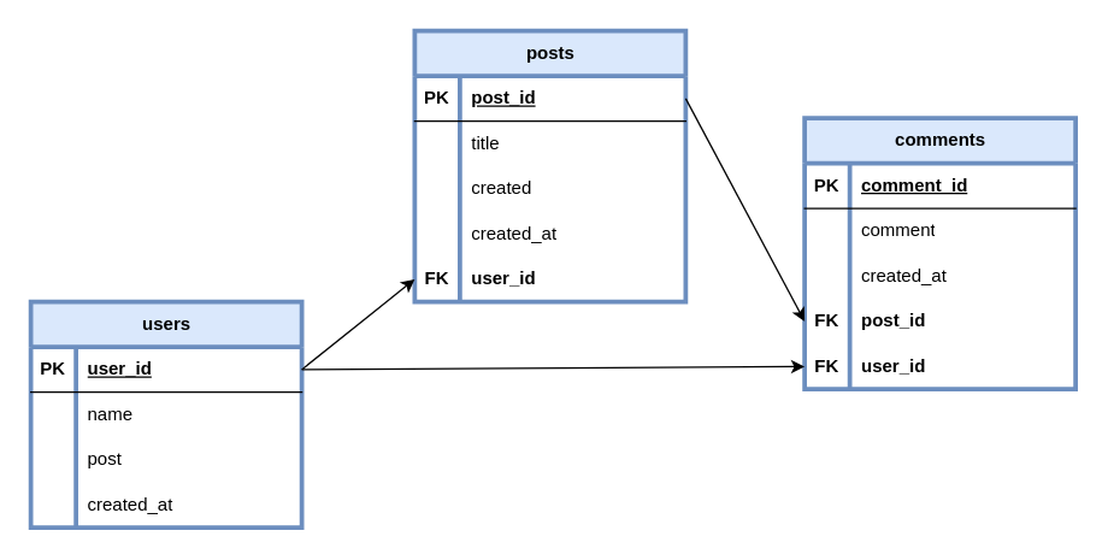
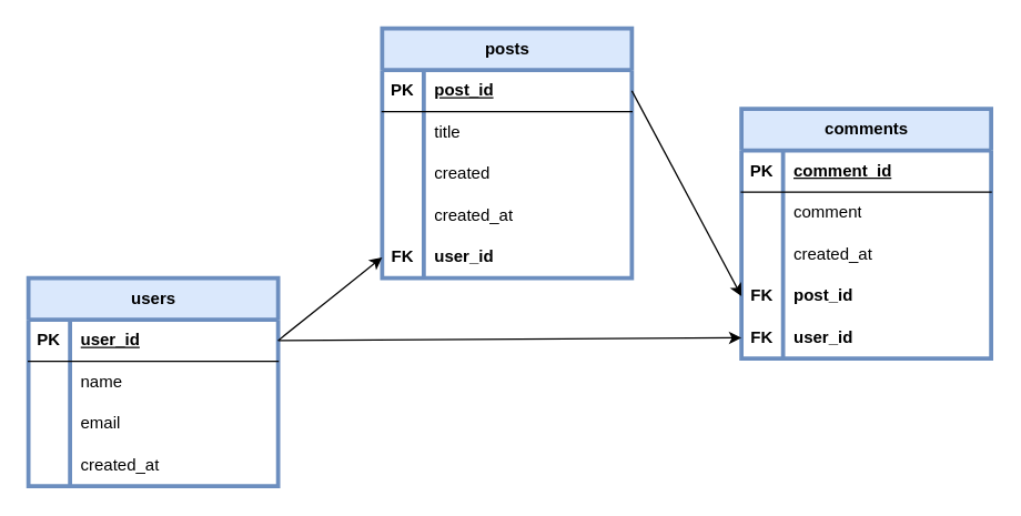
  <mxCell id="0" />
  <mxCell id="1" parent="0" />
  <mxCell id="2" value="posts" style="shape=table;startSize=30;container=1;collapsible=1;childLayout=tableLayout;fixedRows=1;rowLines=0;fontStyle=1;align=center;resizeLast=1;html=1;fillColor=#dae8fc;strokeColor=#6c8ebf;strokeWidth=3;" parent="1" vertex="1"><mxGeometry x="275" y="20" width="180" height="180" as="geometry" /></mxCell>
  <mxCell id="3" value="" style="shape=tableRow;horizontal=0;startSize=0;swimlaneHead=0;swimlaneBody=0;fillColor=none;collapsible=0;dropTarget=0;points=[[0,0.5],[1,0.5]];portConstraint=eastwest;top=0;left=0;right=0;bottom=1;" parent="2" vertex="1"><mxGeometry y="30" width="180" height="30" as="geometry" /></mxCell>
  <mxCell id="4" value="PK" style="shape=partialRectangle;connectable=0;fillColor=none;top=0;left=0;bottom=0;right=0;fontStyle=1;overflow=hidden;whiteSpace=wrap;html=1;" parent="3" vertex="1"><mxGeometry width="30" height="30" as="geometry"><mxRectangle width="30" height="30" as="alternateBounds" /></mxGeometry></mxCell>
  <mxCell id="5" value="post_id" style="shape=partialRectangle;connectable=0;fillColor=none;top=0;left=0;bottom=0;right=0;align=left;spacingLeft=6;fontStyle=5;overflow=hidden;whiteSpace=wrap;html=1;" parent="3" vertex="1"><mxGeometry x="30" width="150" height="30" as="geometry"><mxRectangle width="150" height="30" as="alternateBounds" /></mxGeometry></mxCell>
  <mxCell id="6" value="" style="shape=tableRow;horizontal=0;startSize=0;swimlaneHead=0;swimlaneBody=0;fillColor=none;collapsible=0;dropTarget=0;points=[[0,0.5],[1,0.5]];portConstraint=eastwest;top=0;left=0;right=0;bottom=0;" parent="2" vertex="1"><mxGeometry y="60" width="180" height="30" as="geometry" /></mxCell>
  <mxCell id="7" value="" style="shape=partialRectangle;connectable=0;fillColor=none;top=0;left=0;bottom=0;right=0;editable=1;overflow=hidden;whiteSpace=wrap;html=1;" parent="6" vertex="1"><mxGeometry width="30" height="30" as="geometry"><mxRectangle width="30" height="30" as="alternateBounds" /></mxGeometry></mxCell>
  <mxCell id="8" value="title" style="shape=partialRectangle;connectable=0;fillColor=none;top=0;left=0;bottom=0;right=0;align=left;spacingLeft=6;overflow=hidden;whiteSpace=wrap;html=1;" parent="6" vertex="1"><mxGeometry x="30" width="150" height="30" as="geometry"><mxRectangle width="150" height="30" as="alternateBounds" /></mxGeometry></mxCell>
  <mxCell id="9" value="" style="shape=tableRow;horizontal=0;startSize=0;swimlaneHead=0;swimlaneBody=0;fillColor=none;collapsible=0;dropTarget=0;points=[[0,0.5],[1,0.5]];portConstraint=eastwest;top=0;left=0;right=0;bottom=0;" parent="2" vertex="1"><mxGeometry y="90" width="180" height="30" as="geometry" /></mxCell>
  <mxCell id="10" value="" style="shape=partialRectangle;connectable=0;fillColor=none;top=0;left=0;bottom=0;right=0;editable=1;overflow=hidden;whiteSpace=wrap;html=1;" parent="9" vertex="1"><mxGeometry width="30" height="30" as="geometry"><mxRectangle width="30" height="30" as="alternateBounds" /></mxGeometry></mxCell>
  <mxCell id="11" value="created" style="shape=partialRectangle;connectable=0;fillColor=none;top=0;left=0;bottom=0;right=0;align=left;spacingLeft=6;overflow=hidden;whiteSpace=wrap;html=1;" parent="9" vertex="1"><mxGeometry x="30" width="150" height="30" as="geometry"><mxRectangle width="150" height="30" as="alternateBounds" /></mxGeometry></mxCell>
  <mxCell id="12" value="" style="shape=tableRow;horizontal=0;startSize=0;swimlaneHead=0;swimlaneBody=0;fillColor=none;collapsible=0;dropTarget=0;points=[[0,0.5],[1,0.5]];portConstraint=eastwest;top=0;left=0;right=0;bottom=0;" parent="2" vertex="1"><mxGeometry y="120" width="180" height="30" as="geometry" /></mxCell>
  <mxCell id="13" value="" style="shape=partialRectangle;connectable=0;fillColor=none;top=0;left=0;bottom=0;right=0;editable=1;overflow=hidden;whiteSpace=wrap;html=1;" parent="12" vertex="1"><mxGeometry width="30" height="30" as="geometry"><mxRectangle width="30" height="30" as="alternateBounds" /></mxGeometry></mxCell>
  <mxCell id="14" value="created_at" style="shape=partialRectangle;connectable=0;fillColor=none;top=0;left=0;bottom=0;right=0;align=left;spacingLeft=6;overflow=hidden;whiteSpace=wrap;html=1;" parent="12" vertex="1"><mxGeometry x="30" width="150" height="30" as="geometry"><mxRectangle width="150" height="30" as="alternateBounds" /></mxGeometry></mxCell>
  <mxCell id="15" value="" style="shape=tableRow;horizontal=0;startSize=0;swimlaneHead=0;swimlaneBody=0;fillColor=none;collapsible=0;dropTarget=0;points=[[0,0.5],[1,0.5]];portConstraint=eastwest;top=0;left=0;right=0;bottom=0;" vertex="1" parent="2"><mxGeometry y="150" width="180" height="30" as="geometry" /></mxCell>
  <mxCell id="16" value="FK" style="shape=partialRectangle;connectable=0;fillColor=none;top=0;left=0;bottom=0;right=0;fontStyle=1;overflow=hidden;whiteSpace=wrap;html=1;" vertex="1" parent="15"><mxGeometry width="30" height="30" as="geometry"><mxRectangle width="30" height="30" as="alternateBounds" /></mxGeometry></mxCell>
  <mxCell id="17" value="user_id" style="shape=partialRectangle;connectable=0;fillColor=none;top=0;left=0;bottom=0;right=0;align=left;spacingLeft=6;fontStyle=1;overflow=hidden;whiteSpace=wrap;html=1;" vertex="1" parent="15"><mxGeometry x="30" width="150" height="30" as="geometry"><mxRectangle width="150" height="30" as="alternateBounds" /></mxGeometry></mxCell>
  <mxCell id="18" value="comments" style="shape=table;startSize=30;container=1;collapsible=1;childLayout=tableLayout;fixedRows=1;rowLines=0;fontStyle=1;align=center;resizeLast=1;html=1;fillColor=#dae8fc;strokeColor=#6c8ebf;strokeWidth=3;" parent="1" vertex="1"><mxGeometry x="534" y="78" width="180" height="180" as="geometry" /></mxCell>
  <mxCell id="19" value="" style="shape=tableRow;horizontal=0;startSize=0;swimlaneHead=0;swimlaneBody=0;fillColor=none;collapsible=0;dropTarget=0;points=[[0,0.5],[1,0.5]];portConstraint=eastwest;top=0;left=0;right=0;bottom=1;" parent="18" vertex="1"><mxGeometry y="30" width="180" height="30" as="geometry" /></mxCell>
  <mxCell id="20" value="PK" style="shape=partialRectangle;connectable=0;fillColor=none;top=0;left=0;bottom=0;right=0;fontStyle=1;overflow=hidden;whiteSpace=wrap;html=1;" parent="19" vertex="1"><mxGeometry width="30" height="30" as="geometry"><mxRectangle width="30" height="30" as="alternateBounds" /></mxGeometry></mxCell>
  <mxCell id="21" value="comment_id" style="shape=partialRectangle;connectable=0;fillColor=none;top=0;left=0;bottom=0;right=0;align=left;spacingLeft=6;fontStyle=5;overflow=hidden;whiteSpace=wrap;html=1;" parent="19" vertex="1"><mxGeometry x="30" width="150" height="30" as="geometry"><mxRectangle width="150" height="30" as="alternateBounds" /></mxGeometry></mxCell>
  <mxCell id="22" value="" style="shape=tableRow;horizontal=0;startSize=0;swimlaneHead=0;swimlaneBody=0;fillColor=none;collapsible=0;dropTarget=0;points=[[0,0.5],[1,0.5]];portConstraint=eastwest;top=0;left=0;right=0;bottom=0;" parent="18" vertex="1"><mxGeometry y="60" width="180" height="30" as="geometry" /></mxCell>
  <mxCell id="23" value="" style="shape=partialRectangle;connectable=0;fillColor=none;top=0;left=0;bottom=0;right=0;editable=1;overflow=hidden;whiteSpace=wrap;html=1;" parent="22" vertex="1"><mxGeometry width="30" height="30" as="geometry"><mxRectangle width="30" height="30" as="alternateBounds" /></mxGeometry></mxCell>
  <mxCell id="24" value="comment" style="shape=partialRectangle;connectable=0;fillColor=none;top=0;left=0;bottom=0;right=0;align=left;spacingLeft=6;overflow=hidden;whiteSpace=wrap;html=1;" parent="22" vertex="1"><mxGeometry x="30" width="150" height="30" as="geometry"><mxRectangle width="150" height="30" as="alternateBounds" /></mxGeometry></mxCell>
  <mxCell id="25" value="" style="shape=tableRow;horizontal=0;startSize=0;swimlaneHead=0;swimlaneBody=0;fillColor=none;collapsible=0;dropTarget=0;points=[[0,0.5],[1,0.5]];portConstraint=eastwest;top=0;left=0;right=0;bottom=0;" parent="18" vertex="1"><mxGeometry y="90" width="180" height="30" as="geometry" /></mxCell>
  <mxCell id="26" value="" style="shape=partialRectangle;connectable=0;fillColor=none;top=0;left=0;bottom=0;right=0;editable=1;overflow=hidden;whiteSpace=wrap;html=1;" parent="25" vertex="1"><mxGeometry width="30" height="30" as="geometry"><mxRectangle width="30" height="30" as="alternateBounds" /></mxGeometry></mxCell>
  <mxCell id="27" value="created_at" style="shape=partialRectangle;connectable=0;fillColor=none;top=0;left=0;bottom=0;right=0;align=left;spacingLeft=6;overflow=hidden;whiteSpace=wrap;html=1;" parent="25" vertex="1"><mxGeometry x="30" width="150" height="30" as="geometry"><mxRectangle width="150" height="30" as="alternateBounds" /></mxGeometry></mxCell>
  <mxCell id="28" value="" style="shape=tableRow;horizontal=0;startSize=0;swimlaneHead=0;swimlaneBody=0;fillColor=none;collapsible=0;dropTarget=0;points=[[0,0.5],[1,0.5]];portConstraint=eastwest;top=0;left=0;right=0;bottom=0;" parent="18" vertex="1"><mxGeometry y="120" width="180" height="30" as="geometry" /></mxCell>
  <mxCell id="29" value="FK" style="shape=partialRectangle;connectable=0;fillColor=none;top=0;left=0;bottom=0;right=0;editable=1;overflow=hidden;whiteSpace=wrap;html=1;fontStyle=1" parent="28" vertex="1"><mxGeometry width="30" height="30" as="geometry"><mxRectangle width="30" height="30" as="alternateBounds" /></mxGeometry></mxCell>
  <mxCell id="30" value="post_id" style="shape=partialRectangle;connectable=0;fillColor=none;top=0;left=0;bottom=0;right=0;align=left;spacingLeft=6;overflow=hidden;whiteSpace=wrap;html=1;fontStyle=1" parent="28" vertex="1"><mxGeometry x="30" width="150" height="30" as="geometry"><mxRectangle width="150" height="30" as="alternateBounds" /></mxGeometry></mxCell>
  <mxCell id="31" value="" style="shape=tableRow;horizontal=0;startSize=0;swimlaneHead=0;swimlaneBody=0;fillColor=none;collapsible=0;dropTarget=0;points=[[0,0.5],[1,0.5]];portConstraint=eastwest;top=0;left=0;right=0;bottom=0;fontStyle=1" vertex="1" parent="18"><mxGeometry y="150" width="180" height="30" as="geometry" /></mxCell>
  <mxCell id="32" value="FK" style="shape=partialRectangle;connectable=0;fillColor=none;top=0;left=0;bottom=0;right=0;fontStyle=1;overflow=hidden;whiteSpace=wrap;html=1;" vertex="1" parent="31"><mxGeometry width="30" height="30" as="geometry"><mxRectangle width="30" height="30" as="alternateBounds" /></mxGeometry></mxCell>
  <mxCell id="33" value="user_id" style="shape=partialRectangle;connectable=0;fillColor=none;top=0;left=0;bottom=0;right=0;align=left;spacingLeft=6;fontStyle=1;overflow=hidden;whiteSpace=wrap;html=1;" vertex="1" parent="31"><mxGeometry x="30" width="150" height="30" as="geometry"><mxRectangle width="150" height="30" as="alternateBounds" /></mxGeometry></mxCell>
  <mxCell id="34" value="" style="endArrow=classic;html=1;rounded=0;exitX=1;exitY=0.5;exitDx=0;exitDy=0;entryX=0;entryY=0.5;entryDx=0;entryDy=0;" parent="1" source="3" target="28" edge="1"><mxGeometry width="50" height="50" relative="1" as="geometry"><mxPoint x="204" y="134" as="sourcePoint" /><mxPoint x="254" y="84" as="targetPoint" /></mxGeometry></mxCell>
  <mxCell id="35" value="users" style="shape=table;startSize=30;container=1;collapsible=1;childLayout=tableLayout;fixedRows=1;rowLines=0;fontStyle=1;align=center;resizeLast=1;html=1;fillColor=#dae8fc;strokeColor=#6c8ebf;strokeWidth=3;" vertex="1" parent="1"><mxGeometry x="20" y="200" width="180" height="150" as="geometry" /></mxCell>
  <mxCell id="36" value="" style="shape=tableRow;horizontal=0;startSize=0;swimlaneHead=0;swimlaneBody=0;fillColor=none;collapsible=0;dropTarget=0;points=[[0,0.5],[1,0.5]];portConstraint=eastwest;top=0;left=0;right=0;bottom=1;" vertex="1" parent="35"><mxGeometry y="30" width="180" height="30" as="geometry" /></mxCell>
  <mxCell id="37" value="PK" style="shape=partialRectangle;connectable=0;fillColor=none;top=0;left=0;bottom=0;right=0;fontStyle=1;overflow=hidden;whiteSpace=wrap;html=1;" vertex="1" parent="36"><mxGeometry width="30" height="30" as="geometry"><mxRectangle width="30" height="30" as="alternateBounds" /></mxGeometry></mxCell>
  <mxCell id="38" value="user_id" style="shape=partialRectangle;connectable=0;fillColor=none;top=0;left=0;bottom=0;right=0;align=left;spacingLeft=6;fontStyle=5;overflow=hidden;whiteSpace=wrap;html=1;" vertex="1" parent="36"><mxGeometry x="30" width="150" height="30" as="geometry"><mxRectangle width="150" height="30" as="alternateBounds" /></mxGeometry></mxCell>
  <mxCell id="39" value="" style="shape=tableRow;horizontal=0;startSize=0;swimlaneHead=0;swimlaneBody=0;fillColor=none;collapsible=0;dropTarget=0;points=[[0,0.5],[1,0.5]];portConstraint=eastwest;top=0;left=0;right=0;bottom=0;" vertex="1" parent="35"><mxGeometry y="60" width="180" height="30" as="geometry" /></mxCell>
  <mxCell id="40" value="" style="shape=partialRectangle;connectable=0;fillColor=none;top=0;left=0;bottom=0;right=0;editable=1;overflow=hidden;whiteSpace=wrap;html=1;" vertex="1" parent="39"><mxGeometry width="30" height="30" as="geometry"><mxRectangle width="30" height="30" as="alternateBounds" /></mxGeometry></mxCell>
  <mxCell id="41" value="name" style="shape=partialRectangle;connectable=0;fillColor=none;top=0;left=0;bottom=0;right=0;align=left;spacingLeft=6;overflow=hidden;whiteSpace=wrap;html=1;" vertex="1" parent="39"><mxGeometry x="30" width="150" height="30" as="geometry"><mxRectangle width="150" height="30" as="alternateBounds" /></mxGeometry></mxCell>
  <mxCell id="42" value="" style="shape=tableRow;horizontal=0;startSize=0;swimlaneHead=0;swimlaneBody=0;fillColor=none;collapsible=0;dropTarget=0;points=[[0,0.5],[1,0.5]];portConstraint=eastwest;top=0;left=0;right=0;bottom=0;" vertex="1" parent="35"><mxGeometry y="90" width="180" height="30" as="geometry" /></mxCell>
  <mxCell id="43" value="" style="shape=partialRectangle;connectable=0;fillColor=none;top=0;left=0;bottom=0;right=0;editable=1;overflow=hidden;whiteSpace=wrap;html=1;" vertex="1" parent="42"><mxGeometry width="30" height="30" as="geometry"><mxRectangle width="30" height="30" as="alternateBounds" /></mxGeometry></mxCell>
- <mxCell id="44" value="post" style="shape=partialRectangle;connectable=0;fillColor=none;top=0;left=0;bottom=0;right=0;align=left;spacingLeft=6;overflow=hidden;whiteSpace=wrap;html=1;" vertex="1" parent="42"><mxGeometry x="30" width="150" height="30" as="geometry"><mxRectangle width="150" height="30" as="alternateBounds" /></mxGeometry></mxCell>
+ <mxCell id="44" value="email" style="shape=partialRectangle;connectable=0;fillColor=none;top=0;left=0;bottom=0;right=0;align=left;spacingLeft=6;overflow=hidden;whiteSpace=wrap;html=1;" vertex="1" parent="42"><mxGeometry x="30" width="150" height="30" as="geometry"><mxRectangle width="150" height="30" as="alternateBounds" /></mxGeometry></mxCell>
  <mxCell id="45" value="" style="shape=tableRow;horizontal=0;startSize=0;swimlaneHead=0;swimlaneBody=0;fillColor=none;collapsible=0;dropTarget=0;points=[[0,0.5],[1,0.5]];portConstraint=eastwest;top=0;left=0;right=0;bottom=0;" vertex="1" parent="35"><mxGeometry y="120" width="180" height="30" as="geometry" /></mxCell>
  <mxCell id="46" value="" style="shape=partialRectangle;connectable=0;fillColor=none;top=0;left=0;bottom=0;right=0;editable=1;overflow=hidden;whiteSpace=wrap;html=1;" vertex="1" parent="45"><mxGeometry width="30" height="30" as="geometry"><mxRectangle width="30" height="30" as="alternateBounds" /></mxGeometry></mxCell>
  <mxCell id="47" value="created_at" style="shape=partialRectangle;connectable=0;fillColor=none;top=0;left=0;bottom=0;right=0;align=left;spacingLeft=6;overflow=hidden;whiteSpace=wrap;html=1;" vertex="1" parent="45"><mxGeometry x="30" width="150" height="30" as="geometry"><mxRectangle width="150" height="30" as="alternateBounds" /></mxGeometry></mxCell>
  <mxCell id="48" value="" style="endArrow=classic;html=1;rounded=0;exitX=1;exitY=0.5;exitDx=0;exitDy=0;entryX=0;entryY=0.5;entryDx=0;entryDy=0;" edge="1" parent="1" source="36" target="15"><mxGeometry width="50" height="50" relative="1" as="geometry"><mxPoint x="350" y="181" as="sourcePoint" /><mxPoint x="281" y="190" as="targetPoint" /></mxGeometry></mxCell>
  <mxCell id="49" value="" style="endArrow=classic;html=1;rounded=0;entryX=0;entryY=0.5;entryDx=0;entryDy=0;exitX=1;exitY=0.5;exitDx=0;exitDy=0;" edge="1" parent="1" source="36" target="31"><mxGeometry width="50" height="50" relative="1" as="geometry"><mxPoint x="351" y="295" as="sourcePoint" /><mxPoint x="401" y="245" as="targetPoint" /></mxGeometry></mxCell>
